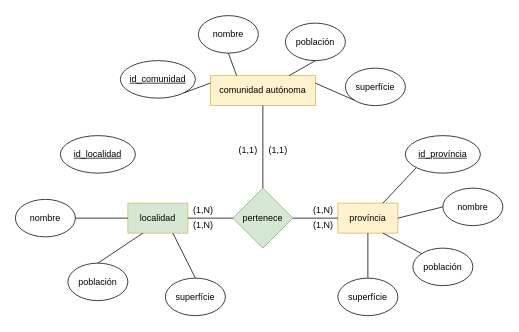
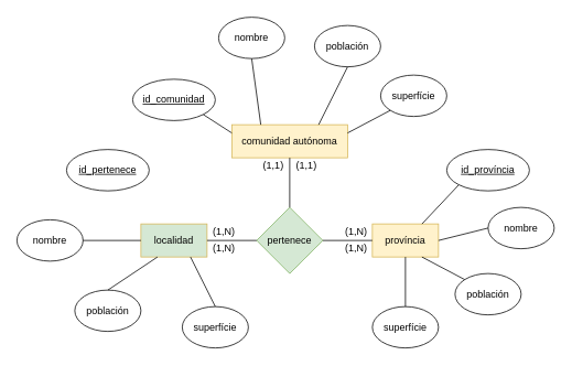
  <mxCell id="0" />
  <mxCell id="1" parent="0" />
- <mxCell id="2" value="comunidad autónoma" style="rounded=0;whiteSpace=wrap;html=1;fillColor=#fff2cc;strokeColor=#d6b656;" vertex="1" parent="1"><mxGeometry x="280" y="100" width="140" height="40" as="geometry" /></mxCell>
+ <mxCell id="2" value="comunidad autónoma" style="rounded=0;whiteSpace=wrap;html=1;fillColor=#fff2cc;strokeColor=#d6b656;" vertex="1" parent="1"><mxGeometry x="280" y="150" width="140" height="40" as="geometry" /></mxCell>
  <mxCell id="3" value="província" style="rounded=0;whiteSpace=wrap;html=1;fillColor=#fff2cc;strokeColor=#d6b656;" vertex="1" parent="1"><mxGeometry x="450" y="270" width="80" height="40" as="geometry" /></mxCell>
  <mxCell id="4" value="localidad" style="rounded=0;whiteSpace=wrap;html=1;fillColor=#d5e8d4;strokeColor=#d6b656;" vertex="1" parent="1"><mxGeometry x="170" y="270" width="80" height="40" as="geometry" /></mxCell>
  <mxCell id="5" value="pertenece" style="rhombus;whiteSpace=wrap;html=1;fillColor=#d5e8d4;strokeColor=#82b366;" vertex="1" parent="1"><mxGeometry x="310" y="250" width="80" height="80" as="geometry" /></mxCell>
  <mxCell id="6" value="" style="endArrow=none;html=1;rounded=0;entryX=0.5;entryY=1;entryDx=0;entryDy=0;exitX=0.5;exitY=0;exitDx=0;exitDy=0;" edge="1" parent="1" source="5" target="2"><mxGeometry width="50" height="50" relative="1" as="geometry"><mxPoint x="290" y="460" as="sourcePoint" /><mxPoint x="340" y="410" as="targetPoint" /></mxGeometry></mxCell>
  <mxCell id="7" value="" style="endArrow=none;html=1;rounded=0;entryX=1;entryY=0.5;entryDx=0;entryDy=0;exitX=0;exitY=0.5;exitDx=0;exitDy=0;" edge="1" parent="1" source="3" target="5"><mxGeometry width="50" height="50" relative="1" as="geometry"><mxPoint x="360" y="260" as="sourcePoint" /><mxPoint x="360" y="200" as="targetPoint" /></mxGeometry></mxCell>
  <mxCell id="8" value="" style="endArrow=none;html=1;rounded=0;entryX=0;entryY=0.5;entryDx=0;entryDy=0;exitX=1;exitY=0.5;exitDx=0;exitDy=0;" edge="1" parent="1" source="4" target="5"><mxGeometry width="50" height="50" relative="1" as="geometry"><mxPoint x="370" y="270" as="sourcePoint" /><mxPoint x="370" y="210" as="targetPoint" /></mxGeometry></mxCell>
  <mxCell id="9" value="población" style="ellipse;whiteSpace=wrap;html=1;" vertex="1" parent="1"><mxGeometry x="380" y="30" width="80" height="50" as="geometry" /></mxCell>
  <mxCell id="10" value="nombre" style="ellipse;whiteSpace=wrap;html=1;" vertex="1" parent="1"><mxGeometry x="264" y="20" width="80" height="50" as="geometry" /></mxCell>
  <mxCell id="11" value="superfície" style="ellipse;whiteSpace=wrap;html=1;" vertex="1" parent="1"><mxGeometry x="460" y="90" width="80" height="50" as="geometry" /></mxCell>
- <mxCell id="12" value="&lt;u&gt;id_comunidad&lt;/u&gt;" style="ellipse;whiteSpace=wrap;html=1;" vertex="1" parent="1"><mxGeometry x="160" y="80" width="100" height="50" as="geometry" /></mxCell>
+ <mxCell id="12" value="&lt;u&gt;id_comunidad&lt;/u&gt;" style="ellipse;whiteSpace=wrap;html=1;" vertex="1" parent="1"><mxGeometry x="160" y="95" width="100" height="50" as="geometry" /></mxCell>
  <mxCell id="13" value="" style="endArrow=none;html=1;rounded=0;entryX=1;entryY=1;entryDx=0;entryDy=0;exitX=0;exitY=0.25;exitDx=0;exitDy=0;" edge="1" parent="1" source="2" target="12"><mxGeometry width="50" height="50" relative="1" as="geometry"><mxPoint x="360" y="260" as="sourcePoint" /><mxPoint x="360" y="200" as="targetPoint" /></mxGeometry></mxCell>
  <mxCell id="14" value="" style="endArrow=none;html=1;rounded=0;entryX=0.5;entryY=1;entryDx=0;entryDy=0;exitX=0.25;exitY=0;exitDx=0;exitDy=0;" edge="1" parent="1" source="2" target="10"><mxGeometry width="50" height="50" relative="1" as="geometry"><mxPoint x="340" y="130" as="sourcePoint" /><mxPoint x="370" y="210" as="targetPoint" /></mxGeometry></mxCell>
  <mxCell id="15" value="" style="endArrow=none;html=1;rounded=0;entryX=0.5;entryY=1;entryDx=0;entryDy=0;exitX=0.75;exitY=0;exitDx=0;exitDy=0;" edge="1" parent="1" source="2" target="9"><mxGeometry width="50" height="50" relative="1" as="geometry"><mxPoint x="380" y="280" as="sourcePoint" /><mxPoint x="380" y="220" as="targetPoint" /></mxGeometry></mxCell>
  <mxCell id="16" value="" style="endArrow=none;html=1;rounded=0;entryX=0;entryY=1;entryDx=0;entryDy=0;exitX=1;exitY=0.25;exitDx=0;exitDy=0;" edge="1" parent="1" source="2" target="11"><mxGeometry width="50" height="50" relative="1" as="geometry"><mxPoint x="390" y="290" as="sourcePoint" /><mxPoint x="390" y="230" as="targetPoint" /></mxGeometry></mxCell>
  <mxCell id="17" value="&lt;u&gt;id_província&lt;/u&gt;" style="ellipse;whiteSpace=wrap;html=1;" vertex="1" parent="1"><mxGeometry x="540" y="180" width="100" height="50" as="geometry" /></mxCell>
  <mxCell id="18" value="nombre" style="ellipse;whiteSpace=wrap;html=1;" vertex="1" parent="1"><mxGeometry x="590" y="250" width="80" height="50" as="geometry" /></mxCell>
  <mxCell id="19" value="población" style="ellipse;whiteSpace=wrap;html=1;" vertex="1" parent="1"><mxGeometry x="550" y="330" width="80" height="50" as="geometry" /></mxCell>
  <mxCell id="20" value="superfície" style="ellipse;whiteSpace=wrap;html=1;" vertex="1" parent="1"><mxGeometry x="450" y="370" width="80" height="50" as="geometry" /></mxCell>
- <mxCell id="21" value="&lt;u&gt;id_localidad&lt;/u&gt;" style="ellipse;whiteSpace=wrap;html=1;" vertex="1" parent="1"><mxGeometry x="80" y="180" width="100" height="50" as="geometry" /></mxCell>
+ <mxCell id="21" value="&lt;u&gt;id_pertenece&lt;/u&gt;" style="ellipse;whiteSpace=wrap;html=1;" vertex="1" parent="1"><mxGeometry x="80" y="180" width="100" height="50" as="geometry" /></mxCell>
  <mxCell id="22" value="nombre" style="ellipse;whiteSpace=wrap;html=1;" vertex="1" parent="1"><mxGeometry x="20" y="265" width="80" height="50" as="geometry" /></mxCell>
  <mxCell id="23" value="población" style="ellipse;whiteSpace=wrap;html=1;" vertex="1" parent="1"><mxGeometry x="90" y="350" width="80" height="50" as="geometry" /></mxCell>
  <mxCell id="24" value="superfície" style="ellipse;whiteSpace=wrap;html=1;" vertex="1" parent="1"><mxGeometry x="220" y="370" width="80" height="50" as="geometry" /></mxCell>
  <mxCell id="25" value="" style="endArrow=none;html=1;rounded=0;entryX=1;entryY=0.5;entryDx=0;entryDy=0;exitX=0;exitY=0.5;exitDx=0;exitDy=0;" edge="1" parent="1" source="4" target="22"><mxGeometry width="50" height="50" relative="1" as="geometry"><mxPoint x="200" y="280" as="sourcePoint" /><mxPoint x="175.355" y="232.678" as="targetPoint" /></mxGeometry></mxCell>
  <mxCell id="26" value="" style="endArrow=none;html=1;rounded=0;entryX=0.5;entryY=0;entryDx=0;entryDy=0;exitX=0.25;exitY=1;exitDx=0;exitDy=0;" edge="1" parent="1" source="4" target="23"><mxGeometry width="50" height="50" relative="1" as="geometry"><mxPoint x="180" y="300" as="sourcePoint" /><mxPoint x="110" y="300" as="targetPoint" /></mxGeometry></mxCell>
  <mxCell id="27" value="" style="endArrow=none;html=1;rounded=0;entryX=0.5;entryY=0;entryDx=0;entryDy=0;exitX=0.75;exitY=1;exitDx=0;exitDy=0;" edge="1" parent="1" source="4" target="24"><mxGeometry width="50" height="50" relative="1" as="geometry"><mxPoint x="190" y="310" as="sourcePoint" /><mxPoint x="120" y="310" as="targetPoint" /></mxGeometry></mxCell>
  <mxCell id="28" value="" style="endArrow=none;html=1;rounded=0;entryX=0.5;entryY=0;entryDx=0;entryDy=0;exitX=0.5;exitY=1;exitDx=0;exitDy=0;" edge="1" parent="1" source="3" target="20"><mxGeometry width="50" height="50" relative="1" as="geometry"><mxPoint x="200" y="320" as="sourcePoint" /><mxPoint x="130" y="320" as="targetPoint" /></mxGeometry></mxCell>
  <mxCell id="29" value="" style="endArrow=none;html=1;rounded=0;entryX=0.75;entryY=1;entryDx=0;entryDy=0;exitX=0;exitY=0;exitDx=0;exitDy=0;" edge="1" parent="1" source="19" target="3"><mxGeometry width="50" height="50" relative="1" as="geometry"><mxPoint x="500" y="320" as="sourcePoint" /><mxPoint x="500" y="380" as="targetPoint" /></mxGeometry></mxCell>
  <mxCell id="30" value="" style="endArrow=none;html=1;rounded=0;entryX=1;entryY=0.5;entryDx=0;entryDy=0;exitX=0;exitY=0.5;exitDx=0;exitDy=0;" edge="1" parent="1" source="18" target="3"><mxGeometry width="50" height="50" relative="1" as="geometry"><mxPoint x="510" y="330" as="sourcePoint" /><mxPoint x="510" y="390" as="targetPoint" /></mxGeometry></mxCell>
  <mxCell id="31" value="" style="endArrow=none;html=1;rounded=0;entryX=0.75;entryY=0;entryDx=0;entryDy=0;exitX=0;exitY=1;exitDx=0;exitDy=0;" edge="1" parent="1" source="17" target="3"><mxGeometry width="50" height="50" relative="1" as="geometry"><mxPoint x="520" y="340" as="sourcePoint" /><mxPoint x="520" y="400" as="targetPoint" /></mxGeometry></mxCell>
  <mxCell id="32" value="(1,1)" style="text;html=1;align=center;verticalAlign=middle;resizable=0;points=[];autosize=1;strokeColor=none;fillColor=none;" vertex="1" parent="1"><mxGeometry x="350" y="190" width="40" height="20" as="geometry" /></mxCell>
  <mxCell id="33" value="(1,1)" style="text;html=1;align=center;verticalAlign=middle;resizable=0;points=[];autosize=1;strokeColor=none;fillColor=none;" vertex="1" parent="1"><mxGeometry x="310" y="190" width="40" height="20" as="geometry" /></mxCell>
  <mxCell id="34" value="(1,N)" style="text;html=1;align=center;verticalAlign=middle;resizable=0;points=[];autosize=1;strokeColor=none;fillColor=none;" vertex="1" parent="1"><mxGeometry x="250" y="270" width="40" height="20" as="geometry" /></mxCell>
  <mxCell id="35" value="(1,N)" style="text;html=1;align=center;verticalAlign=middle;resizable=0;points=[];autosize=1;strokeColor=none;fillColor=none;" vertex="1" parent="1"><mxGeometry x="250" y="290" width="40" height="20" as="geometry" /></mxCell>
  <mxCell id="36" value="(1,N)" style="text;html=1;align=center;verticalAlign=middle;resizable=0;points=[];autosize=1;strokeColor=none;fillColor=none;" vertex="1" parent="1"><mxGeometry x="410" y="270" width="40" height="20" as="geometry" /></mxCell>
  <mxCell id="37" value="(1,N)" style="text;html=1;align=center;verticalAlign=middle;resizable=0;points=[];autosize=1;strokeColor=none;fillColor=none;" vertex="1" parent="1"><mxGeometry x="410" y="290" width="40" height="20" as="geometry" /></mxCell>
